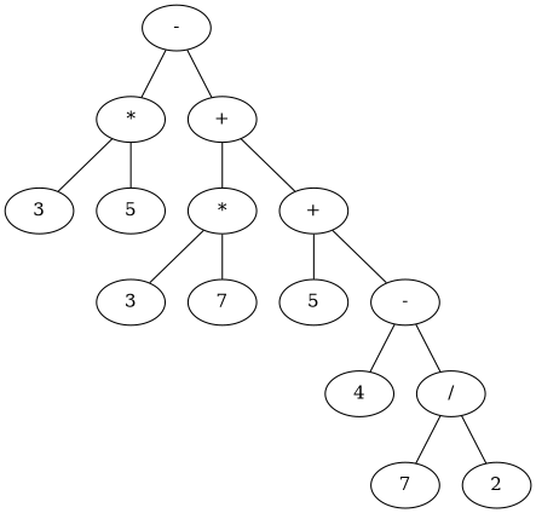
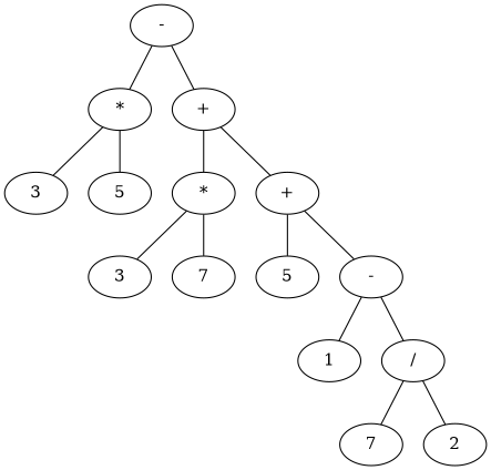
  graph {
    n1 [label="-"]
    n2 [label="*"]
    n3 [label="+"]
    n4 [label=3]
    n5 [label=5]
    n6 [label="*"]
    n7 [label="+"]
    n8 [label=3]
    n9 [label=7]
    n10 [label=5]
    n11 [label="-"]
-   n12 [label=4]
+   n12 [label=1]
    n13 [label="/"]
    n14 [label=7]
    n15 [label=2]
    n1 -- n2
    n1 -- n3
    n2 -- n4
    n2 -- n5
    n3 -- n6
    n3 -- n7
    n6 -- n8
    n6 -- n9
    n7 -- n10
    n7 -- n11
    n11 -- n12
    n11 -- n13
    n13 -- n14
    n13 -- n15
  }
